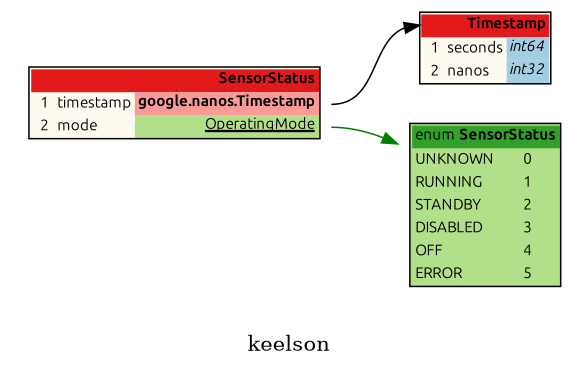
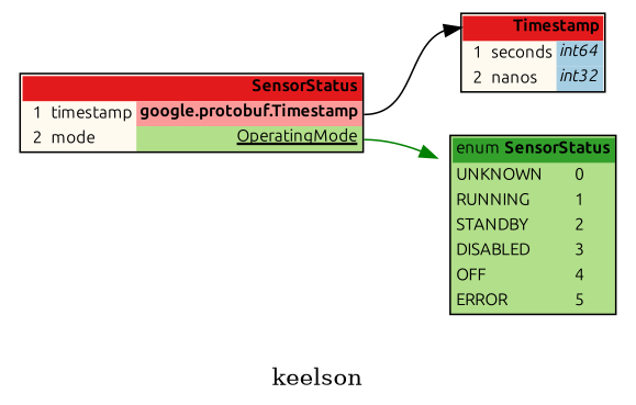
  digraph {
    label=keelson
    rankdir=LR
    node [fontname=Ubuntu fontsize=10 shape=plaintext]
-   n1 [label=<<TABLE BORDER="1" CELLBORDER="0" CELLSPACING="0" BGCOLOR="#fffaf0"><TR><TD COLSPAN="4" PORT="header" BGCOLOR="#e31a1c" ALIGN="right"><b>SensorStatus</b></TD></TR><TR><TD ALIGN="right"></TD><TD ALIGN="right">1</TD><TD ALIGN="left">timestamp</TD><TD BGCOLOR="#fb9a99" PORT="potimestamp" ALIGN="right"><b>google.nanos.Timestamp</b></TD></TR><TR><TD ALIGN="right"></TD><TD ALIGN="right">2</TD><TD ALIGN="left">mode</TD><TD BGCOLOR="#b2df8a" PORT="pomode" ALIGN="right"><u>OperatingMode</u></TD></TR></TABLE>>]
+   n1 [label=<<TABLE BORDER="1" CELLBORDER="0" CELLSPACING="0" BGCOLOR="#fffaf0"><TR><TD COLSPAN="4" PORT="header" BGCOLOR="#e31a1c" ALIGN="right"><b>SensorStatus</b></TD></TR><TR><TD ALIGN="right"></TD><TD ALIGN="right">1</TD><TD ALIGN="left">timestamp</TD><TD BGCOLOR="#fb9a99" PORT="potimestamp" ALIGN="right"><b>google.protobuf.Timestamp</b></TD></TR><TR><TD ALIGN="right"></TD><TD ALIGN="right">2</TD><TD ALIGN="left">mode</TD><TD BGCOLOR="#b2df8a" PORT="pomode" ALIGN="right"><u>OperatingMode</u></TD></TR></TABLE>>]
    n2 [label=<<TABLE BORDER="1" CELLBORDER="0" CELLSPACING="0" BGCOLOR="#b2df8a"><TR><TD COLSPAN="2" PORT="header" BGCOLOR="#33a02c" ALIGN="right">enum <b>SensorStatus</b></TD></TR><TR><TD BGCOLOR="#b2df8a" ALIGN="left">UNKNOWN</TD><TD BGCOLOR="#b2df8a" ALIGN="left">0</TD></TR><TR><TD BGCOLOR="#b2df8a" ALIGN="left">RUNNING</TD><TD BGCOLOR="#b2df8a" ALIGN="left">1</TD></TR><TR><TD BGCOLOR="#b2df8a" ALIGN="left">STANDBY</TD><TD BGCOLOR="#b2df8a" ALIGN="left">2</TD></TR><TR><TD BGCOLOR="#b2df8a" ALIGN="left">DISABLED</TD><TD BGCOLOR="#b2df8a" ALIGN="left">3</TD></TR><TR><TD BGCOLOR="#b2df8a" ALIGN="left">OFF</TD><TD BGCOLOR="#b2df8a" ALIGN="left">4</TD></TR><TR><TD BGCOLOR="#b2df8a" ALIGN="left">ERROR</TD><TD BGCOLOR="#b2df8a" ALIGN="left">5</TD></TR></TABLE>>]
    n3 [label=<<TABLE BORDER="1" CELLBORDER="0" CELLSPACING="0" BGCOLOR="#fffaf0"><TR><TD COLSPAN="4" PORT="header" BGCOLOR="#e31a1c" ALIGN="right"><b>Timestamp</b></TD></TR><TR><TD ALIGN="right"></TD><TD ALIGN="right">1</TD><TD ALIGN="left">seconds</TD><TD BGCOLOR="#a6cee3" PORT="poseconds" ALIGN="right" TITLE="int64"><i>int64</i></TD></TR><TR><TD ALIGN="right"></TD><TD ALIGN="right">2</TD><TD ALIGN="left">nanos</TD><TD BGCOLOR="#a6cee3" PORT="ponanos" ALIGN="right" TITLE="int32"><i>int32</i></TD></TR></TABLE>>]
    n1 -> n2 [color="#008000" tailport="pomode:e"]
    n1 -> n3 [color="#000000" headport=header tailport="potimestamp:e"]
  }
